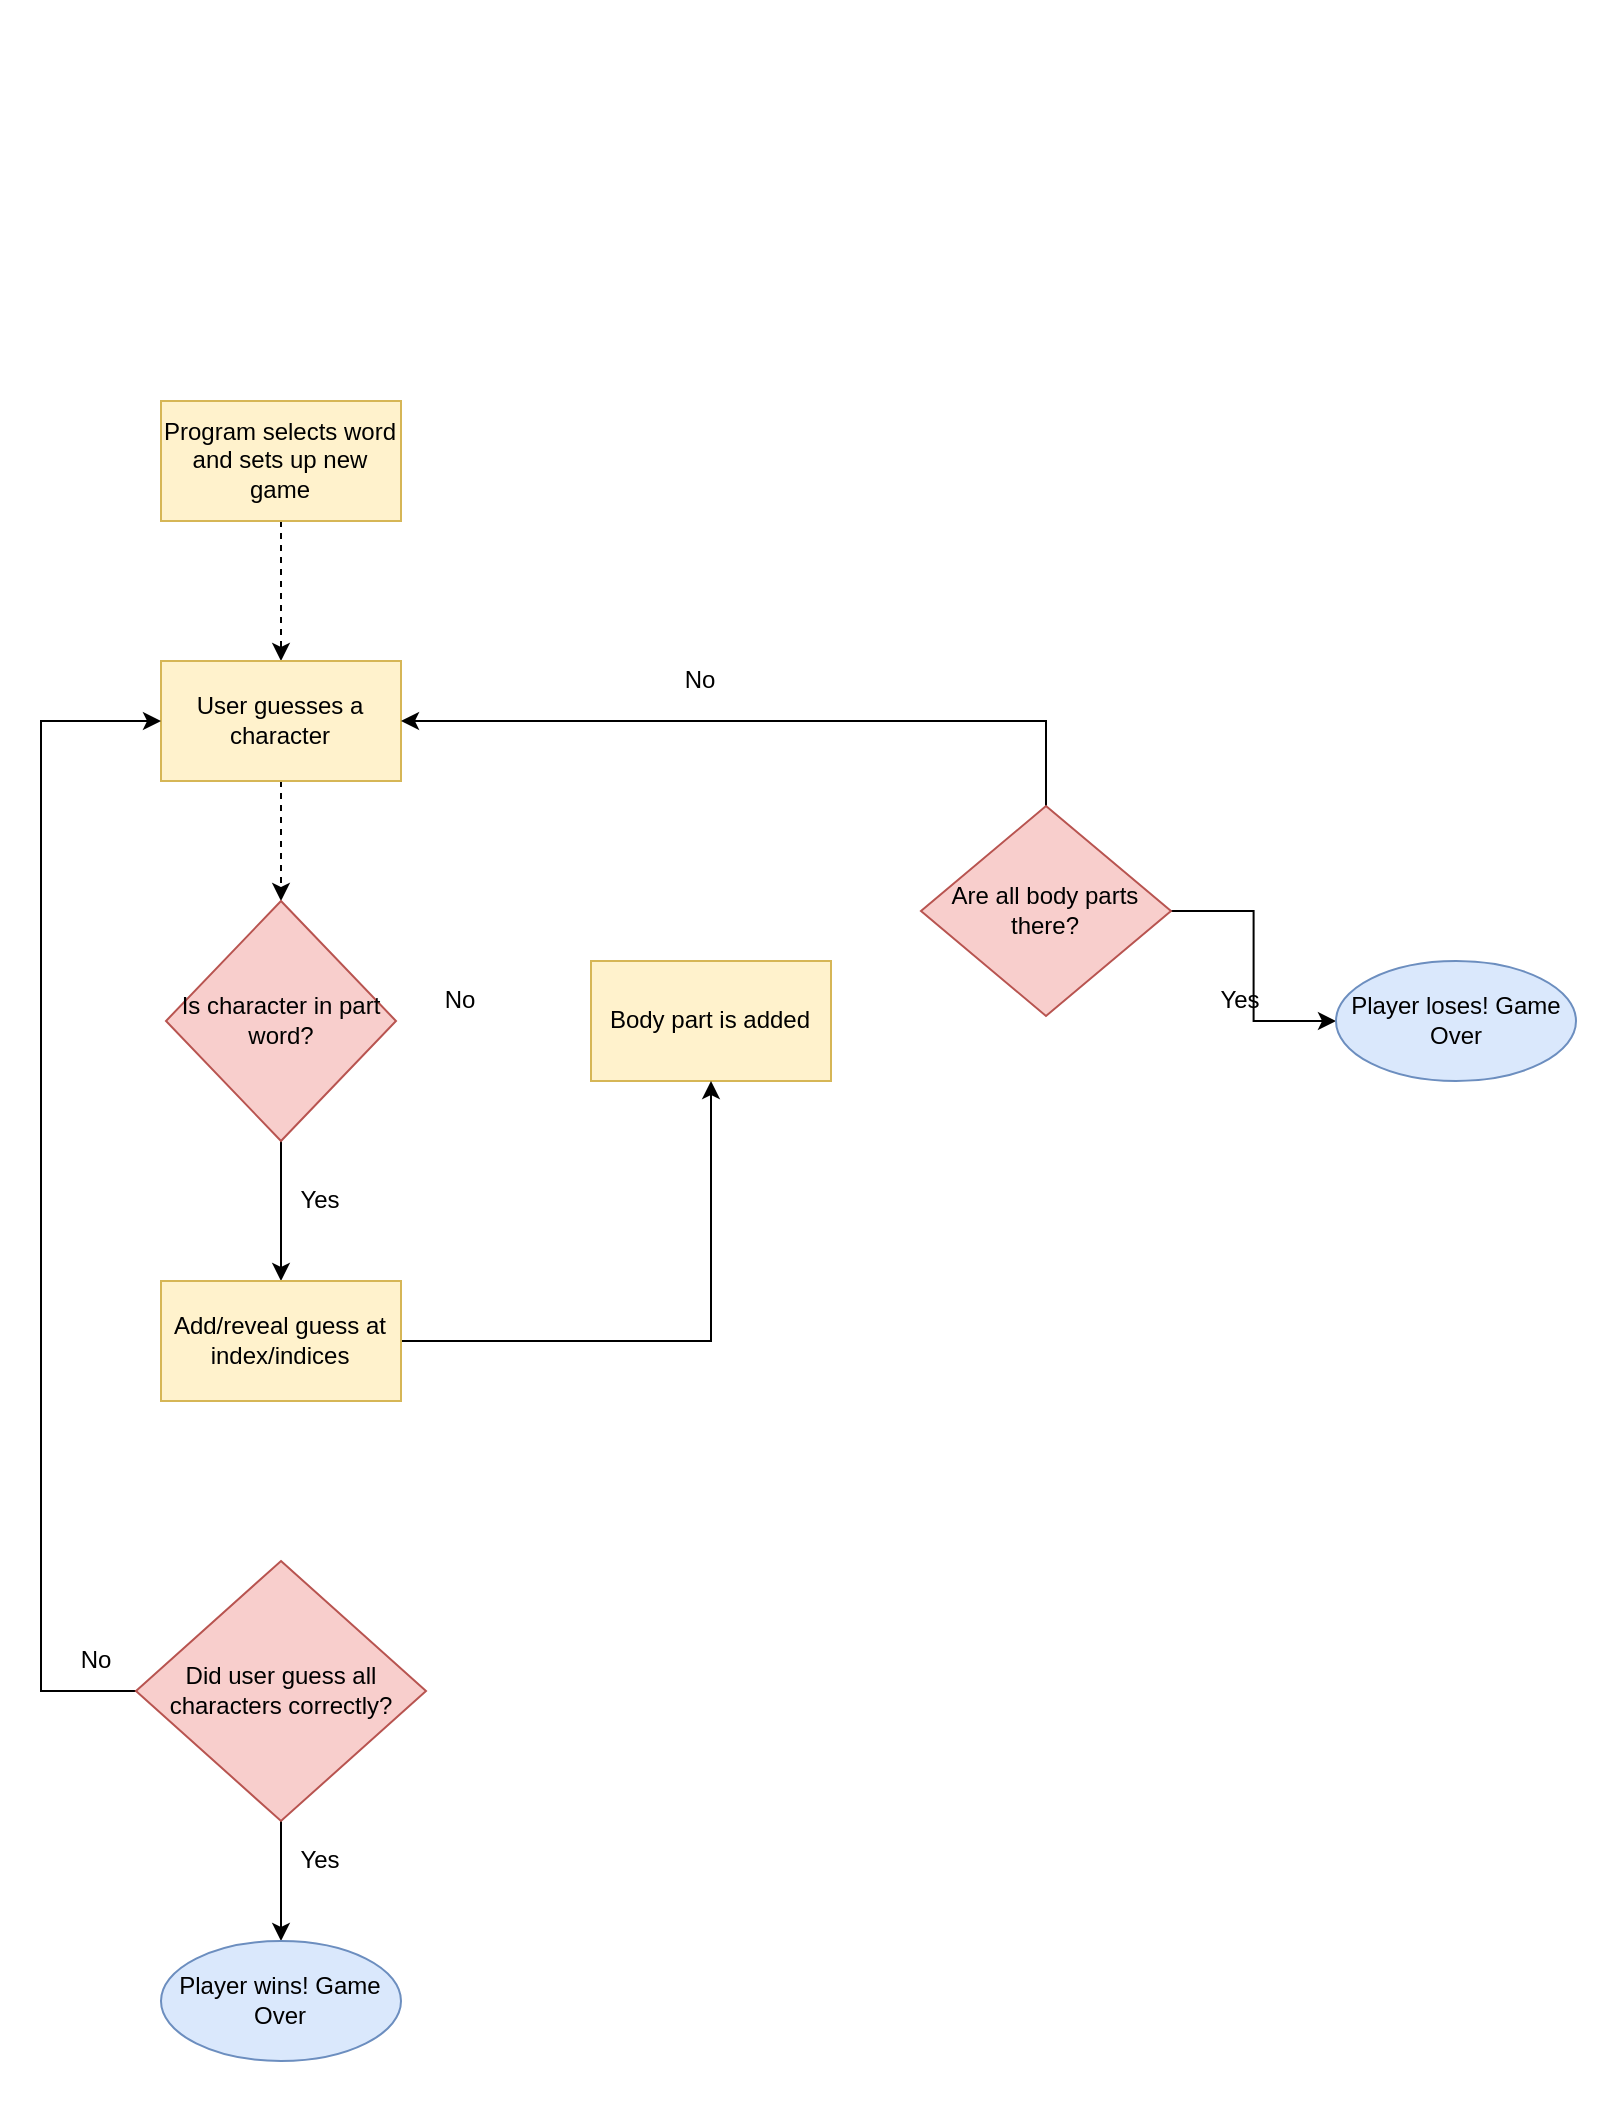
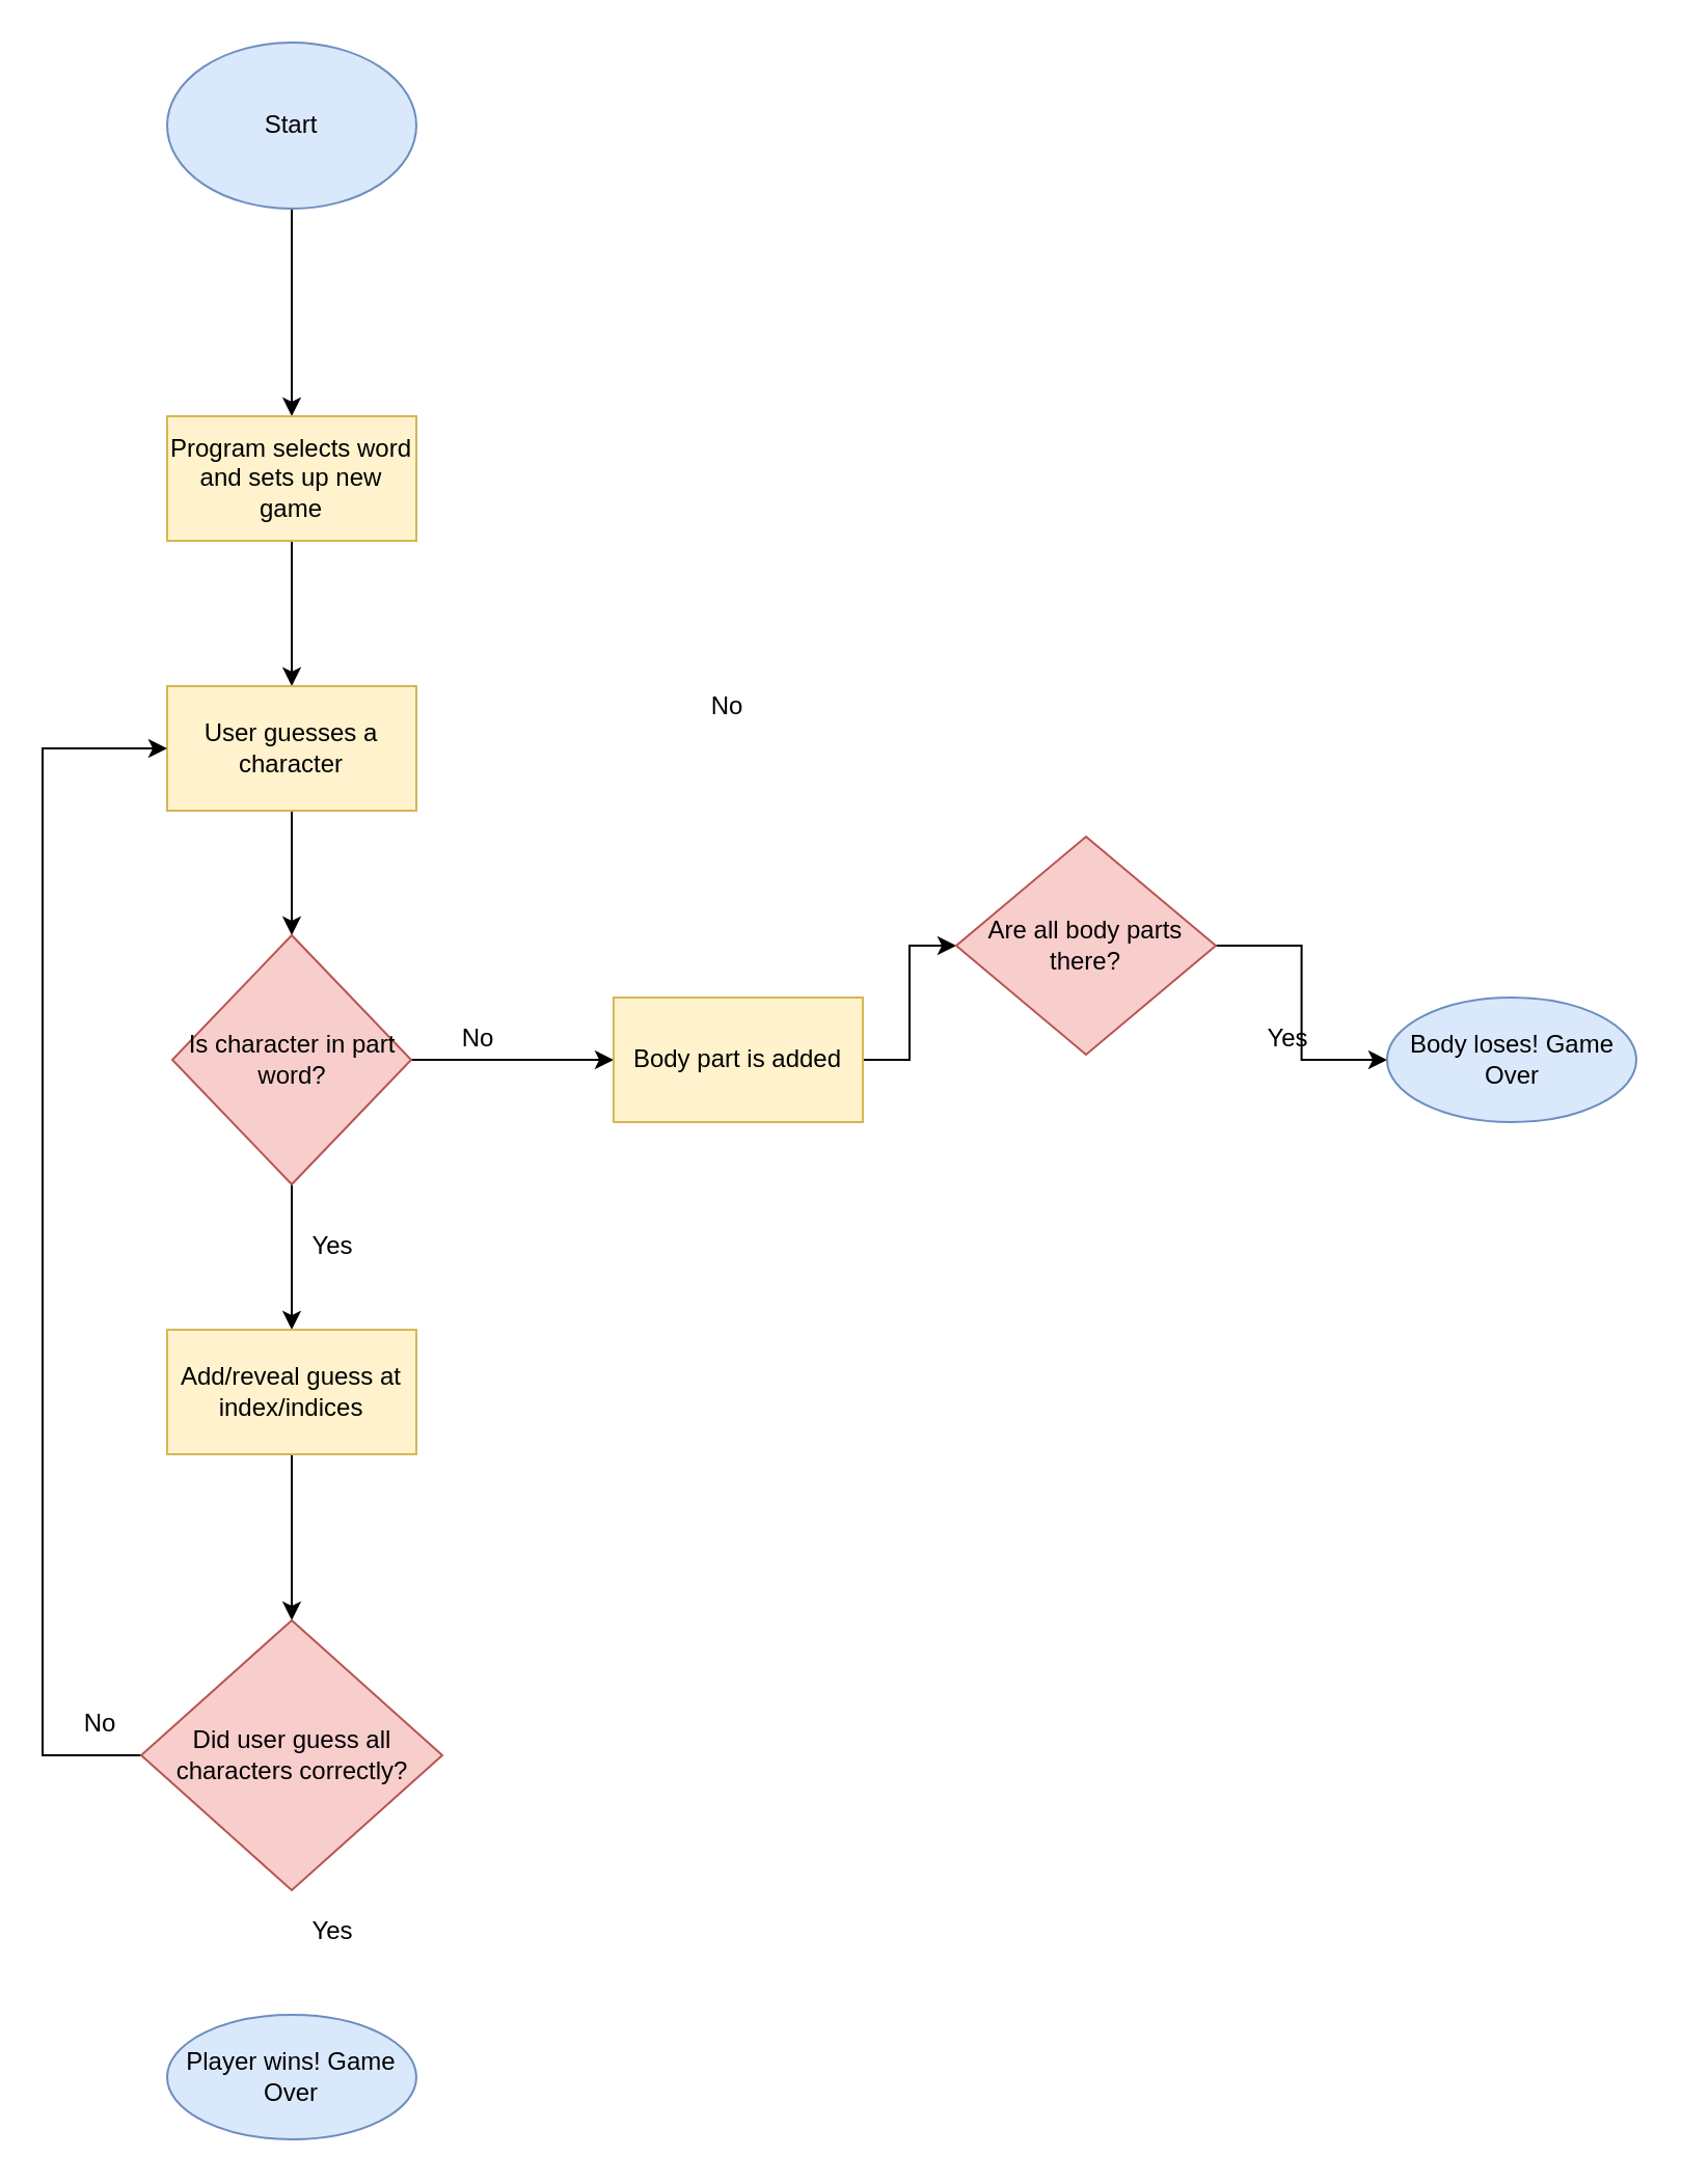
  <mxCell id="0" />
  <mxCell id="1" parent="0" />
- <mxCell id="4" value="" style="edgeStyle=orthogonalEdgeStyle;rounded=0;orthogonalLoop=1;jettySize=auto;html=1;dashed=1;" edge="1" parent="1" source="5" target="7"><mxGeometry relative="1" as="geometry" /></mxCell>
+ <mxCell id="2" value="" style="edgeStyle=orthogonalEdgeStyle;rounded=0;orthogonalLoop=1;jettySize=auto;html=1;" edge="1" parent="1" source="3" target="5"><mxGeometry relative="1" as="geometry" /></mxCell>
+ <mxCell id="3" value="Start" style="ellipse;whiteSpace=wrap;html=1;fillColor=#dae8fc;strokeColor=#6c8ebf;" vertex="1" parent="1"><mxGeometry x="80" y="20" width="120" height="80" as="geometry" /></mxCell>
+ <mxCell id="4" value="" style="edgeStyle=orthogonalEdgeStyle;rounded=0;orthogonalLoop=1;jettySize=auto;html=1;" edge="1" parent="1" source="5" target="7"><mxGeometry relative="1" as="geometry" /></mxCell>
  <mxCell id="5" value="Program selects word and sets up new game" style="whiteSpace=wrap;html=1;fillColor=#fff2cc;strokeColor=#d6b656;" vertex="1" parent="1"><mxGeometry x="80" y="200" width="120" height="60" as="geometry" /></mxCell>
- <mxCell id="6" value="" style="edgeStyle=orthogonalEdgeStyle;rounded=0;orthogonalLoop=1;jettySize=auto;html=1;dashed=1;" edge="1" parent="1" source="7" target="10"><mxGeometry relative="1" as="geometry" /></mxCell>
+ <mxCell id="6" value="" style="edgeStyle=orthogonalEdgeStyle;rounded=0;orthogonalLoop=1;jettySize=auto;html=1;" edge="1" parent="1" source="7" target="10"><mxGeometry relative="1" as="geometry" /></mxCell>
  <mxCell id="7" value="User guesses a character" style="whiteSpace=wrap;html=1;fillColor=#fff2cc;strokeColor=#d6b656;" vertex="1" parent="1"><mxGeometry x="80" y="330" width="120" height="60" as="geometry" /></mxCell>
+ <mxCell id="8" value="" style="edgeStyle=orthogonalEdgeStyle;rounded=0;orthogonalLoop=1;jettySize=auto;html=1;" edge="1" parent="1" source="10" target="12"><mxGeometry relative="1" as="geometry" /></mxCell>
  <mxCell id="9" value="" style="edgeStyle=orthogonalEdgeStyle;rounded=0;orthogonalLoop=1;jettySize=auto;html=1;" edge="1" parent="1" source="10" target="21"><mxGeometry relative="1" as="geometry" /></mxCell>
  <mxCell id="10" value="Is character in part word?" style="rhombus;whiteSpace=wrap;html=1;fillColor=#f8cecc;strokeColor=#b85450;" vertex="1" parent="1"><mxGeometry x="82.5" y="450" width="115" height="120" as="geometry" /></mxCell>
+ <mxCell id="11" value="" style="edgeStyle=orthogonalEdgeStyle;rounded=0;orthogonalLoop=1;jettySize=auto;html=1;" edge="1" parent="1" source="12" target="15"><mxGeometry relative="1" as="geometry" /></mxCell>
  <mxCell id="12" value="Body part is added" style="whiteSpace=wrap;html=1;fillColor=#fff2cc;strokeColor=#d6b656;" vertex="1" parent="1"><mxGeometry x="295" y="480" width="120" height="60" as="geometry" /></mxCell>
- <mxCell id="13" style="edgeStyle=orthogonalEdgeStyle;rounded=0;orthogonalLoop=1;jettySize=auto;html=1;exitX=0.5;exitY=0;exitDx=0;exitDy=0;entryX=1;entryY=0.5;entryDx=0;entryDy=0;" edge="1" parent="1" source="15" target="7"><mxGeometry relative="1" as="geometry" /></mxCell>
  <mxCell id="14" value="" style="edgeStyle=orthogonalEdgeStyle;rounded=0;orthogonalLoop=1;jettySize=auto;html=1;" edge="1" parent="1" source="15" target="17"><mxGeometry relative="1" as="geometry" /></mxCell>
  <mxCell id="15" value="Are all body parts there?" style="rhombus;whiteSpace=wrap;html=1;fillColor=#f8cecc;strokeColor=#b85450;" vertex="1" parent="1"><mxGeometry x="460" y="402.5" width="125" height="105" as="geometry" /></mxCell>
  <mxCell id="16" value="No" style="text;html=1;strokeColor=none;fillColor=none;align=center;verticalAlign=middle;whiteSpace=wrap;rounded=0;" vertex="1" parent="1"><mxGeometry x="330" y="330" width="40" height="20" as="geometry" /></mxCell>
- <mxCell id="17" value="Player loses! Game Over" style="ellipse;whiteSpace=wrap;html=1;fillColor=#dae8fc;strokeColor=#6c8ebf;" vertex="1" parent="1"><mxGeometry x="667.5" y="480" width="120" height="60" as="geometry" /></mxCell>
+ <mxCell id="17" value="Body loses! Game Over" style="ellipse;whiteSpace=wrap;html=1;fillColor=#dae8fc;strokeColor=#6c8ebf;" vertex="1" parent="1"><mxGeometry x="667.5" y="480" width="120" height="60" as="geometry" /></mxCell>
  <mxCell id="18" value="Yes" style="text;html=1;strokeColor=none;fillColor=none;align=center;verticalAlign=middle;whiteSpace=wrap;rounded=0;" vertex="1" parent="1"><mxGeometry x="600" y="490" width="40" height="20" as="geometry" /></mxCell>
  <mxCell id="19" value="No" style="text;html=1;strokeColor=none;fillColor=none;align=center;verticalAlign=middle;whiteSpace=wrap;rounded=0;" vertex="1" parent="1"><mxGeometry x="210" y="490" width="40" height="20" as="geometry" /></mxCell>
- <mxCell id="20" value="" style="edgeStyle=orthogonalEdgeStyle;rounded=0;orthogonalLoop=1;jettySize=auto;html=1;" edge="1" parent="1" source="21" target="12"><mxGeometry relative="1" as="geometry" /></mxCell>
+ <mxCell id="20" value="" style="edgeStyle=orthogonalEdgeStyle;rounded=0;orthogonalLoop=1;jettySize=auto;html=1;" edge="1" parent="1" source="21" target="24"><mxGeometry relative="1" as="geometry" /></mxCell>
  <mxCell id="21" value="Add/reveal guess at index/indices" style="whiteSpace=wrap;html=1;fillColor=#fff2cc;strokeColor=#d6b656;" vertex="1" parent="1"><mxGeometry x="80" y="640" width="120" height="60" as="geometry" /></mxCell>
  <mxCell id="22" style="edgeStyle=orthogonalEdgeStyle;rounded=0;orthogonalLoop=1;jettySize=auto;html=1;exitX=0;exitY=0.5;exitDx=0;exitDy=0;entryX=0;entryY=0.5;entryDx=0;entryDy=0;" edge="1" parent="1" source="24" target="7"><mxGeometry relative="1" as="geometry"><Array as="points"><mxPoint x="20" y="845" /><mxPoint x="20" y="360" /></Array></mxGeometry></mxCell>
- <mxCell id="23" value="" style="edgeStyle=orthogonalEdgeStyle;rounded=0;orthogonalLoop=1;jettySize=auto;html=1;" edge="1" parent="1" source="24" target="25"><mxGeometry relative="1" as="geometry" /></mxCell>
  <mxCell id="24" value="Did user guess all characters correctly?" style="rhombus;whiteSpace=wrap;html=1;fillColor=#f8cecc;strokeColor=#b85450;" vertex="1" parent="1"><mxGeometry x="67.5" y="780" width="145" height="130" as="geometry" /></mxCell>
  <mxCell id="25" value="Player wins! Game Over" style="ellipse;whiteSpace=wrap;html=1;fillColor=#dae8fc;strokeColor=#6c8ebf;" vertex="1" parent="1"><mxGeometry x="80" y="970" width="120" height="60" as="geometry" /></mxCell>
  <mxCell id="26" value="Yes" style="text;html=1;strokeColor=none;fillColor=none;align=center;verticalAlign=middle;whiteSpace=wrap;rounded=0;" vertex="1" parent="1"><mxGeometry x="140" y="920" width="40" height="20" as="geometry" /></mxCell>
  <mxCell id="27" value="No" style="text;html=1;strokeColor=none;fillColor=none;align=center;verticalAlign=middle;whiteSpace=wrap;rounded=0;" vertex="1" parent="1"><mxGeometry x="27.5" y="820" width="40" height="20" as="geometry" /></mxCell>
  <mxCell id="28" value="Yes" style="text;html=1;strokeColor=none;fillColor=none;align=center;verticalAlign=middle;whiteSpace=wrap;rounded=0;" vertex="1" parent="1"><mxGeometry x="140" y="590" width="40" height="20" as="geometry" /></mxCell>
